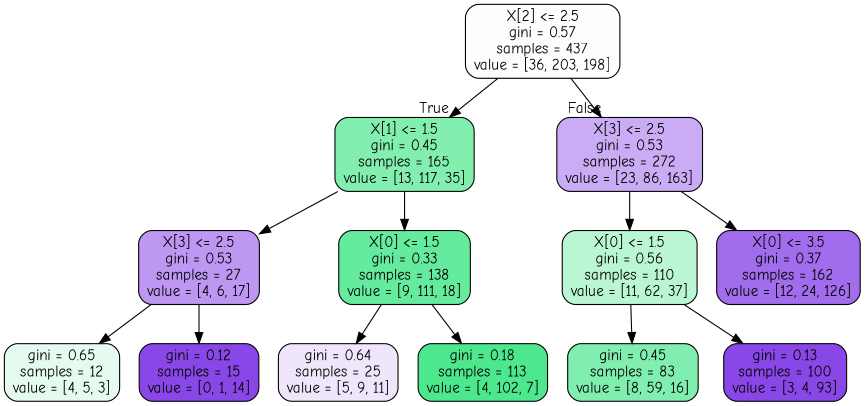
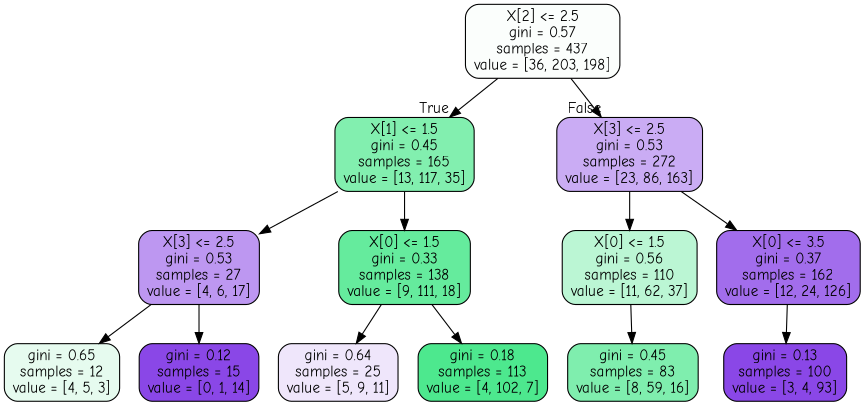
  digraph {
    fontname="Comic Neue"
    node [color=black fontname="Comic Neue" shape=box style="filled, rounded"]
    edge [fontname="Comic Neue"]
    n1 [fillcolor="#39e58105" label="X[2] <= 2.5\ngini = 0.57\nsamples = 437\nvalue = [36, 203, 198]"]
    n2 [fillcolor="#39e581a1" label="X[1] <= 1.5\ngini = 0.45\nsamples = 165\nvalue = [13, 117, 35]"]
    n3 [fillcolor="#8139e56a" label="X[3] <= 2.5\ngini = 0.53\nsamples = 272\nvalue = [23, 86, 163]"]
    n4 [fillcolor="#8139e586" label="X[3] <= 2.5\ngini = 0.53\nsamples = 27\nvalue = [4, 6, 17]"]
    n5 [fillcolor="#39e581c6" label="X[0] <= 1.5\ngini = 0.33\nsamples = 138\nvalue = [9, 111, 18]"]
    n6 [fillcolor="#39e58157" label="X[0] <= 1.5\ngini = 0.56\nsamples = 110\nvalue = [11, 62, 37]"]
    n7 [fillcolor="#8139e5bc" label="X[0] <= 3.5\ngini = 0.37\nsamples = 162\nvalue = [12, 24, 126]"]
    n8 [fillcolor="#39e58120" label="gini = 0.65\nsamples = 12\nvalue = [4, 5, 3]"]
    n9 [fillcolor="#8139e5ed" label="gini = 0.12\nsamples = 15\nvalue = [0, 1, 14]"]
    n10 [fillcolor="#8139e520" label="gini = 0.64\nsamples = 25\nvalue = [5, 9, 11]"]
    n11 [fillcolor="#39e581e5" label="gini = 0.18\nsamples = 113\nvalue = [4, 102, 7]"]
    n12 [fillcolor="#39e581a4" label="gini = 0.45\nsamples = 83\nvalue = [8, 59, 16]"]
    n13 [fillcolor="#8139e5ec" label="gini = 0.13\nsamples = 100\nvalue = [3, 4, 93]"]
    n1 -> n2 [headlabel=True labelangle=45 labeldistance=2.5]
    n1 -> n3 [headlabel=False labelangle=-45 labeldistance=2.5]
    n2 -> n4
    n2 -> n5
    n3 -> n6
    n3 -> n7
    n4 -> n8
    n4 -> n9
    n5 -> n10
    n5 -> n11
    n6 -> n12
-   n6 -> n13
+   n7 -> n13
  }
